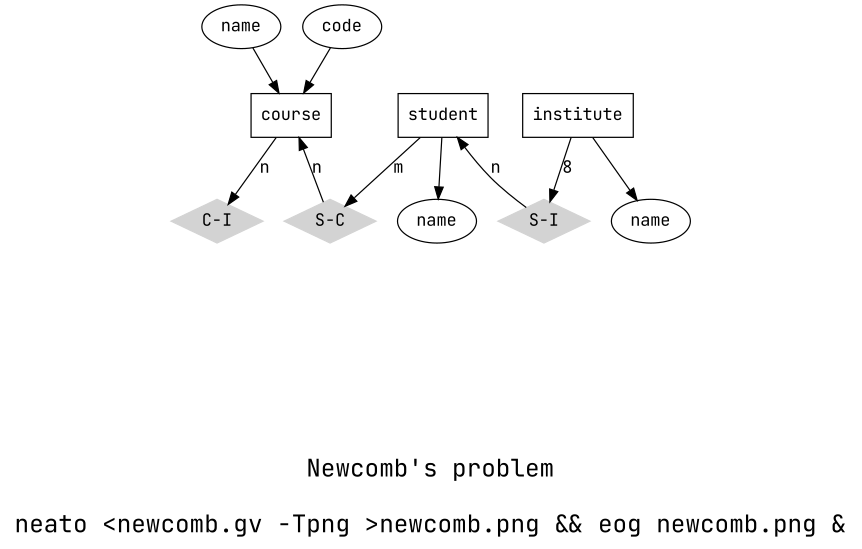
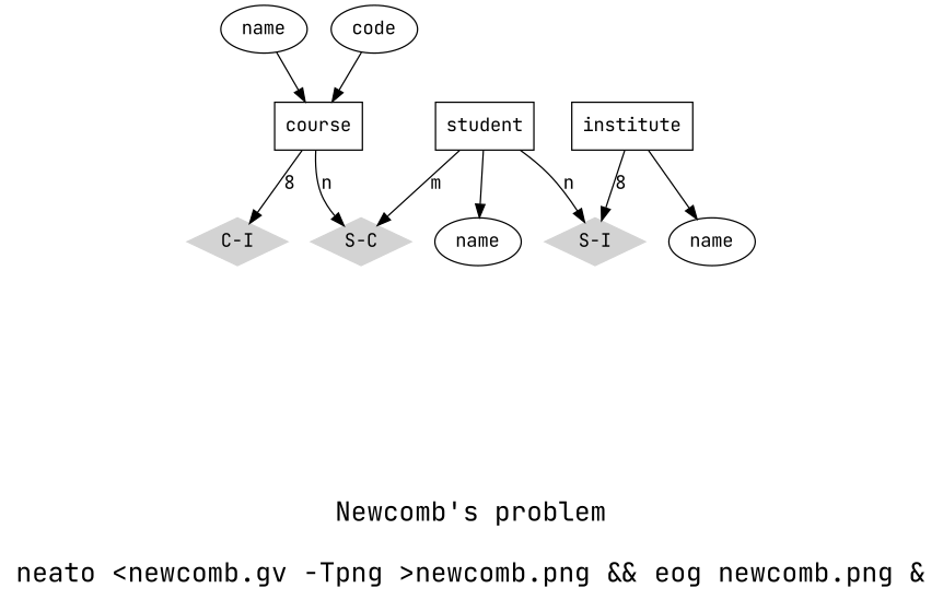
  digraph {
    fontname="JetBrains Mono"
    fontsize=20
    label="\n\nNewcomb's problem\n\nneato <newcomb.gv -Tpng >newcomb.png && eog newcomb.png &"
    node [fontname="JetBrains Mono" shape=ellipse]
    edge [fontname="JetBrains Mono"]
    n1 [label=name]
    n2 [label=name]
    n3 [label=name]
    course [shape=box]
    "C-I" [color=lightgrey shape=diamond style=filled]
    institute [shape=box]
    "S-I" [color=lightgrey shape=diamond style=filled]
    student [shape=box]
    "S-C" [color=lightgrey shape=diamond style=filled]
    code
    subgraph sub_1 {
      n1
      n2
      n3
    }
    n1 -> course
-   course -> "C-I" [label=n]
+   course -> "C-I" [label=8]
    institute -> n2
    institute -> "S-I" [label=8]
-   "S-I" -> student [label=n]
+   student -> "S-I" [label=n]
    student -> n3
    student -> "S-C" [label=m]
-   "S-C" -> course [label=n]
+   course -> "S-C" [label=n]
    code -> course
  }
